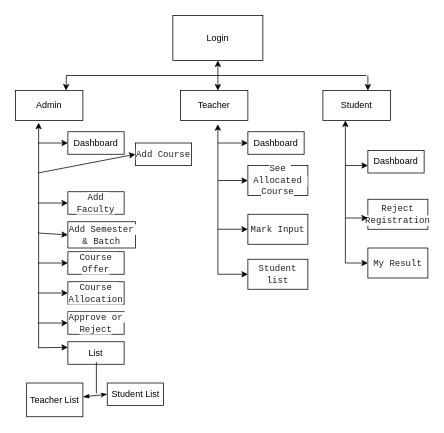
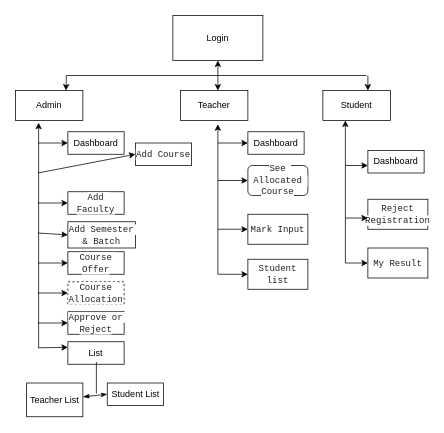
  <mxCell id="0" />
  <mxCell id="1" parent="0" />
  <mxCell id="2" value="Login" style="rounded=0;whiteSpace=wrap;html=1;" vertex="1" parent="1"><mxGeometry x="230" y="20" width="120" height="60" as="geometry" /></mxCell>
  <mxCell id="3" value="" style="endArrow=classic;startArrow=classic;html=1;entryX=0.5;entryY=1;entryDx=0;entryDy=0;" edge="1" parent="1" target="2"><mxGeometry width="50" height="50" relative="1" as="geometry"><mxPoint x="290" y="120" as="sourcePoint" /><mxPoint x="310" y="160" as="targetPoint" /></mxGeometry></mxCell>
  <mxCell id="4" value="Admin" style="rounded=0;whiteSpace=wrap;html=1;" vertex="1" parent="1"><mxGeometry x="20" y="120" width="90" height="40" as="geometry" /></mxCell>
  <mxCell id="5" value="Teacher" style="rounded=0;whiteSpace=wrap;html=1;" vertex="1" parent="1"><mxGeometry x="240" y="120" width="90" height="40" as="geometry" /></mxCell>
  <mxCell id="6" value="Student" style="rounded=0;whiteSpace=wrap;html=1;" vertex="1" parent="1"><mxGeometry x="430" y="120" width="90" height="40" as="geometry" /></mxCell>
  <mxCell id="7" value="" style="endArrow=classic;startArrow=none;html=1;startFill=0;" edge="1" parent="1"><mxGeometry width="50" height="50" relative="1" as="geometry"><mxPoint x="51" y="463" as="sourcePoint" /><mxPoint x="51" y="163" as="targetPoint" /></mxGeometry></mxCell>
  <mxCell id="8" value="" style="endArrow=classic;startArrow=none;html=1;startFill=0;" edge="1" parent="1"><mxGeometry width="50" height="50" relative="1" as="geometry"><mxPoint x="290" y="365" as="sourcePoint" /><mxPoint x="290" y="165" as="targetPoint" /></mxGeometry></mxCell>
  <mxCell id="9" value="" style="endArrow=classic;startArrow=none;html=1;startFill=0;" edge="1" parent="1"><mxGeometry width="50" height="50" relative="1" as="geometry"><mxPoint x="460" y="350" as="sourcePoint" /><mxPoint x="460" y="160" as="targetPoint" /></mxGeometry></mxCell>
  <mxCell id="10" value="Dashboard" style="rounded=0;whiteSpace=wrap;html=1;" vertex="1" parent="1"><mxGeometry x="90" y="175" width="75" height="30" as="geometry" /></mxCell>
  <mxCell id="11" value="&lt;span style=&quot;color: rgb(34 , 34 , 34) ; font-family: &amp;#34;consolas&amp;#34; , &amp;#34;lucida console&amp;#34; , &amp;#34;courier new&amp;#34; , monospace ; text-align: left ; white-space: pre-wrap ; background-color: rgb(255 , 255 , 255)&quot;&gt;Add Course&lt;/span&gt;" style="rounded=0;whiteSpace=wrap;html=1;" vertex="1" parent="1"><mxGeometry x="180" y="190" width="75" height="30" as="geometry" /></mxCell>
  <mxCell id="12" value="&lt;span style=&quot;color: rgb(34 , 34 , 34) ; font-family: &amp;#34;consolas&amp;#34; , &amp;#34;lucida console&amp;#34; , &amp;#34;courier new&amp;#34; , monospace ; text-align: left ; white-space: pre-wrap ; background-color: rgb(255 , 255 , 255)&quot;&gt;Add Faculty&lt;/span&gt;" style="rounded=0;whiteSpace=wrap;html=1;" vertex="1" parent="1"><mxGeometry x="90" y="255" width="75" height="30" as="geometry" /></mxCell>
  <mxCell id="13" value="&lt;span style=&quot;color: rgb(34 , 34 , 34) ; font-family: &amp;#34;consolas&amp;#34; , &amp;#34;lucida console&amp;#34; , &amp;#34;courier new&amp;#34; , monospace ; text-align: left ; white-space: pre-wrap ; background-color: rgb(255 , 255 , 255)&quot;&gt;Add Semester &amp;amp; Batch&lt;/span&gt;" style="rounded=0;whiteSpace=wrap;html=1;" vertex="1" parent="1"><mxGeometry x="90" y="295" width="90" height="35" as="geometry" /></mxCell>
  <mxCell id="14" value="&lt;span style=&quot;color: rgb(34 , 34 , 34) ; font-family: &amp;#34;consolas&amp;#34; , &amp;#34;lucida console&amp;#34; , &amp;#34;courier new&amp;#34; , monospace ; text-align: left ; white-space: pre-wrap ; background-color: rgb(255 , 255 , 255)&quot;&gt;Course Offer&lt;/span&gt;" style="rounded=0;whiteSpace=wrap;html=1;" vertex="1" parent="1"><mxGeometry x="90" y="335" width="75" height="30" as="geometry" /></mxCell>
- <mxCell id="15" value="&lt;span style=&quot;color: rgb(34 , 34 , 34) ; font-family: &amp;#34;consolas&amp;#34; , &amp;#34;lucida console&amp;#34; , &amp;#34;courier new&amp;#34; , monospace ; text-align: left ; white-space: pre-wrap ; background-color: rgb(255 , 255 , 255)&quot;&gt;Course Allocation&lt;/span&gt;" style="rounded=0;whiteSpace=wrap;html=1;" vertex="1" parent="1"><mxGeometry x="90" y="375" width="75" height="30" as="geometry" /></mxCell>
+ <mxCell id="15" value="&lt;span style=&quot;color: rgb(34 , 34 , 34) ; font-family: &amp;#34;consolas&amp;#34; , &amp;#34;lucida console&amp;#34; , &amp;#34;courier new&amp;#34; , monospace ; text-align: left ; white-space: pre-wrap ; background-color: rgb(255 , 255 , 255)&quot;&gt;Course Allocation&lt;/span&gt;" style="rounded=0;whiteSpace=wrap;html=1;dashed=1;" vertex="1" parent="1"><mxGeometry x="90" y="375" width="75" height="30" as="geometry" /></mxCell>
  <mxCell id="16" value="&lt;span style=&quot;color: rgb(34 , 34 , 34) ; font-family: &amp;#34;consolas&amp;#34; , &amp;#34;lucida console&amp;#34; , &amp;#34;courier new&amp;#34; , monospace ; text-align: left ; white-space: pre-wrap ; background-color: rgb(255 , 255 , 255)&quot;&gt;Approve or Reject&lt;/span&gt;" style="rounded=0;whiteSpace=wrap;html=1;" vertex="1" parent="1"><mxGeometry x="90" y="415" width="75" height="30" as="geometry" /></mxCell>
  <mxCell id="17" value="List" style="rounded=0;whiteSpace=wrap;html=1;" vertex="1" parent="1"><mxGeometry x="90" y="455" width="75" height="30" as="geometry" /></mxCell>
  <mxCell id="18" value="" style="endArrow=classic;html=1;" edge="1" parent="1"><mxGeometry width="50" height="50" relative="1" as="geometry"><mxPoint x="50" y="190" as="sourcePoint" /><mxPoint x="90" y="190" as="targetPoint" /></mxGeometry></mxCell>
  <mxCell id="19" value="" style="endArrow=classic;html=1;entryX=0;entryY=0.5;entryDx=0;entryDy=0;" edge="1" parent="1" target="11"><mxGeometry width="50" height="50" relative="1" as="geometry"><mxPoint x="50" y="230" as="sourcePoint" /><mxPoint x="100" y="220" as="targetPoint" /></mxGeometry></mxCell>
  <mxCell id="20" value="" style="endArrow=classic;html=1;entryX=0;entryY=0.5;entryDx=0;entryDy=0;" edge="1" parent="1" target="12"><mxGeometry width="50" height="50" relative="1" as="geometry"><mxPoint x="50" y="270" as="sourcePoint" /><mxPoint x="110" y="260" as="targetPoint" /></mxGeometry></mxCell>
  <mxCell id="21" value="" style="endArrow=classic;html=1;entryX=0;entryY=0.5;entryDx=0;entryDy=0;" edge="1" parent="1" target="13"><mxGeometry width="50" height="50" relative="1" as="geometry"><mxPoint x="50" y="310" as="sourcePoint" /><mxPoint x="60" y="350" as="targetPoint" /></mxGeometry></mxCell>
  <mxCell id="22" value="" style="endArrow=classic;html=1;entryX=0;entryY=0.5;entryDx=0;entryDy=0;" edge="1" parent="1" target="14"><mxGeometry width="50" height="50" relative="1" as="geometry"><mxPoint x="50" y="350" as="sourcePoint" /><mxPoint x="40" y="370" as="targetPoint" /></mxGeometry></mxCell>
  <mxCell id="23" value="" style="endArrow=classic;html=1;entryX=0;entryY=0.5;entryDx=0;entryDy=0;" edge="1" parent="1" target="15"><mxGeometry width="50" height="50" relative="1" as="geometry"><mxPoint x="50" y="390" as="sourcePoint" /><mxPoint x="70" y="390" as="targetPoint" /></mxGeometry></mxCell>
  <mxCell id="24" value="" style="endArrow=classic;html=1;" edge="1" parent="1"><mxGeometry width="50" height="50" relative="1" as="geometry"><mxPoint x="50" y="430" as="sourcePoint" /><mxPoint x="90" y="430" as="targetPoint" /></mxGeometry></mxCell>
  <mxCell id="25" value="" style="endArrow=classic;html=1;entryX=0;entryY=0.25;entryDx=0;entryDy=0;" edge="1" parent="1" target="17"><mxGeometry width="50" height="50" relative="1" as="geometry"><mxPoint x="50" y="463" as="sourcePoint" /><mxPoint x="80" y="460" as="targetPoint" /></mxGeometry></mxCell>
  <mxCell id="26" value="" style="endArrow=none;html=1;endFill=0;" edge="1" parent="1"><mxGeometry width="50" height="50" relative="1" as="geometry"><mxPoint x="128" y="482" as="sourcePoint" /><mxPoint x="128" y="524" as="targetPoint" /></mxGeometry></mxCell>
  <mxCell id="27" value="Teacher List" style="rounded=0;whiteSpace=wrap;html=1;" vertex="1" parent="1"><mxGeometry x="35" y="510" width="75" height="45" as="geometry" /></mxCell>
  <mxCell id="28" value="Student List" style="rounded=0;whiteSpace=wrap;html=1;" vertex="1" parent="1"><mxGeometry x="142.5" y="510" width="75" height="30" as="geometry" /></mxCell>
  <mxCell id="29" value="" style="endArrow=classicThin;html=1;entryX=0;entryY=0.5;entryDx=0;entryDy=0;startArrow=blockThin;startFill=1;endFill=1;" edge="1" parent="1" source="27" target="28"><mxGeometry width="50" height="50" relative="1" as="geometry"><mxPoint x="100" y="550" as="sourcePoint" /><mxPoint x="150" y="500" as="targetPoint" /></mxGeometry></mxCell>
  <mxCell id="30" value="Dashboard" style="rounded=0;whiteSpace=wrap;html=1;" vertex="1" parent="1"><mxGeometry x="330" y="175" width="75" height="30" as="geometry" /></mxCell>
  <mxCell id="31" value="" style="endArrow=classic;html=1;" edge="1" parent="1"><mxGeometry width="50" height="50" relative="1" as="geometry"><mxPoint x="290" y="190" as="sourcePoint" /><mxPoint x="330" y="190" as="targetPoint" /></mxGeometry></mxCell>
- <mxCell id="32" value="&lt;span style=&quot;color: rgb(34 , 34 , 34) ; font-family: &amp;#34;consolas&amp;#34; , &amp;#34;lucida console&amp;#34; , &amp;#34;courier new&amp;#34; , monospace ; text-align: left ; white-space: pre-wrap ; background-color: rgb(255 , 255 , 255)&quot;&gt;See Allocated Course&lt;/span&gt;" style="rounded=0;whiteSpace=wrap;html=1;" vertex="1" parent="1"><mxGeometry x="330" y="220" width="80" height="40" as="geometry" /></mxCell>
+ <mxCell id="32" value="&lt;span style=&quot;color: rgb(34 , 34 , 34) ; font-family: &amp;#34;consolas&amp;#34; , &amp;#34;lucida console&amp;#34; , &amp;#34;courier new&amp;#34; , monospace ; text-align: left ; white-space: pre-wrap ; background-color: rgb(255 , 255 , 255)&quot;&gt;See Allocated Course&lt;/span&gt;" style="whiteSpace=wrap;html=1;rounded=1;" vertex="1" parent="1"><mxGeometry x="330" y="220" width="80" height="40" as="geometry" /></mxCell>
  <mxCell id="33" value="" style="endArrow=classic;html=1;" edge="1" parent="1" target="32"><mxGeometry width="50" height="50" relative="1" as="geometry"><mxPoint x="290" y="240" as="sourcePoint" /><mxPoint x="340" y="230" as="targetPoint" /></mxGeometry></mxCell>
  <mxCell id="34" value="&lt;span style=&quot;color: rgb(34 , 34 , 34) ; font-family: &amp;#34;consolas&amp;#34; , &amp;#34;lucida console&amp;#34; , &amp;#34;courier new&amp;#34; , monospace ; text-align: left ; white-space: pre-wrap ; background-color: rgb(255 , 255 , 255)&quot;&gt;Mark Input&lt;/span&gt;" style="rounded=0;whiteSpace=wrap;html=1;" vertex="1" parent="1"><mxGeometry x="330" y="285" width="80" height="40" as="geometry" /></mxCell>
  <mxCell id="35" value="&lt;span style=&quot;color: rgb(34 , 34 , 34) ; font-family: &amp;#34;consolas&amp;#34; , &amp;#34;lucida console&amp;#34; , &amp;#34;courier new&amp;#34; , monospace ; text-align: left ; white-space: pre-wrap ; background-color: rgb(255 , 255 , 255)&quot;&gt;Student list&lt;/span&gt;" style="rounded=0;whiteSpace=wrap;html=1;" vertex="1" parent="1"><mxGeometry x="330" y="345" width="80" height="40" as="geometry" /></mxCell>
  <mxCell id="36" value="" style="endArrow=classic;html=1;entryX=0;entryY=0.5;entryDx=0;entryDy=0;" edge="1" parent="1" target="34"><mxGeometry width="50" height="50" relative="1" as="geometry"><mxPoint x="290" y="305" as="sourcePoint" /><mxPoint x="340" y="320" as="targetPoint" /></mxGeometry></mxCell>
  <mxCell id="37" value="" style="endArrow=classic;html=1;entryX=0;entryY=0.5;entryDx=0;entryDy=0;" edge="1" parent="1" target="35"><mxGeometry width="50" height="50" relative="1" as="geometry"><mxPoint x="290" y="365" as="sourcePoint" /><mxPoint x="340" y="320" as="targetPoint" /><Array as="points" /></mxGeometry></mxCell>
  <mxCell id="38" value="Dashboard" style="rounded=0;whiteSpace=wrap;html=1;" vertex="1" parent="1"><mxGeometry x="490" y="200" width="75" height="30" as="geometry" /></mxCell>
  <mxCell id="39" value="&lt;span style=&quot;color: rgb(34 , 34 , 34) ; font-family: &amp;#34;consolas&amp;#34; , &amp;#34;lucida console&amp;#34; , &amp;#34;courier new&amp;#34; , monospace ; text-align: left ; white-space: pre-wrap ; background-color: rgb(255 , 255 , 255)&quot;&gt;Reject Registration&lt;/span&gt;" style="rounded=0;whiteSpace=wrap;html=1;" vertex="1" parent="1"><mxGeometry x="490" y="265" width="80" height="40" as="geometry" /></mxCell>
  <mxCell id="40" value="&lt;span style=&quot;color: rgb(34 , 34 , 34) ; font-family: &amp;#34;consolas&amp;#34; , &amp;#34;lucida console&amp;#34; , &amp;#34;courier new&amp;#34; , monospace ; text-align: left ; white-space: pre-wrap ; background-color: rgb(255 , 255 , 255)&quot;&gt;My Result&lt;/span&gt;" style="rounded=0;whiteSpace=wrap;html=1;" vertex="1" parent="1"><mxGeometry x="490" y="330" width="80" height="40" as="geometry" /></mxCell>
  <mxCell id="41" value="" style="endArrow=classic;html=1;" edge="1" parent="1"><mxGeometry width="50" height="50" relative="1" as="geometry"><mxPoint x="460" y="220" as="sourcePoint" /><mxPoint x="490" y="220" as="targetPoint" /></mxGeometry></mxCell>
  <mxCell id="42" value="" style="endArrow=classic;html=1;" edge="1" parent="1"><mxGeometry width="50" height="50" relative="1" as="geometry"><mxPoint x="460" y="290" as="sourcePoint" /><mxPoint x="490" y="290" as="targetPoint" /></mxGeometry></mxCell>
  <mxCell id="43" value="" style="endArrow=classic;html=1;entryX=0;entryY=0.5;entryDx=0;entryDy=0;" edge="1" parent="1" target="40"><mxGeometry width="50" height="50" relative="1" as="geometry"><mxPoint x="460" y="350" as="sourcePoint" /><mxPoint x="490" y="360" as="targetPoint" /></mxGeometry></mxCell>
  <mxCell id="44" value="" style="endArrow=none;html=1;" edge="1" parent="1"><mxGeometry width="50" height="50" relative="1" as="geometry"><mxPoint x="88" y="100" as="sourcePoint" /><mxPoint x="488" y="100" as="targetPoint" /></mxGeometry></mxCell>
  <mxCell id="45" value="" style="endArrow=classic;html=1;entryX=0.75;entryY=0;entryDx=0;entryDy=0;" edge="1" parent="1" target="4"><mxGeometry width="50" height="50" relative="1" as="geometry"><mxPoint x="88" y="100" as="sourcePoint" /><mxPoint x="0" y="120" as="targetPoint" /></mxGeometry></mxCell>
  <mxCell id="46" value="" style="endArrow=classic;html=1;" edge="1" parent="1"><mxGeometry width="50" height="50" relative="1" as="geometry"><mxPoint x="490" y="100" as="sourcePoint" /><mxPoint x="490" y="120" as="targetPoint" /></mxGeometry></mxCell>
